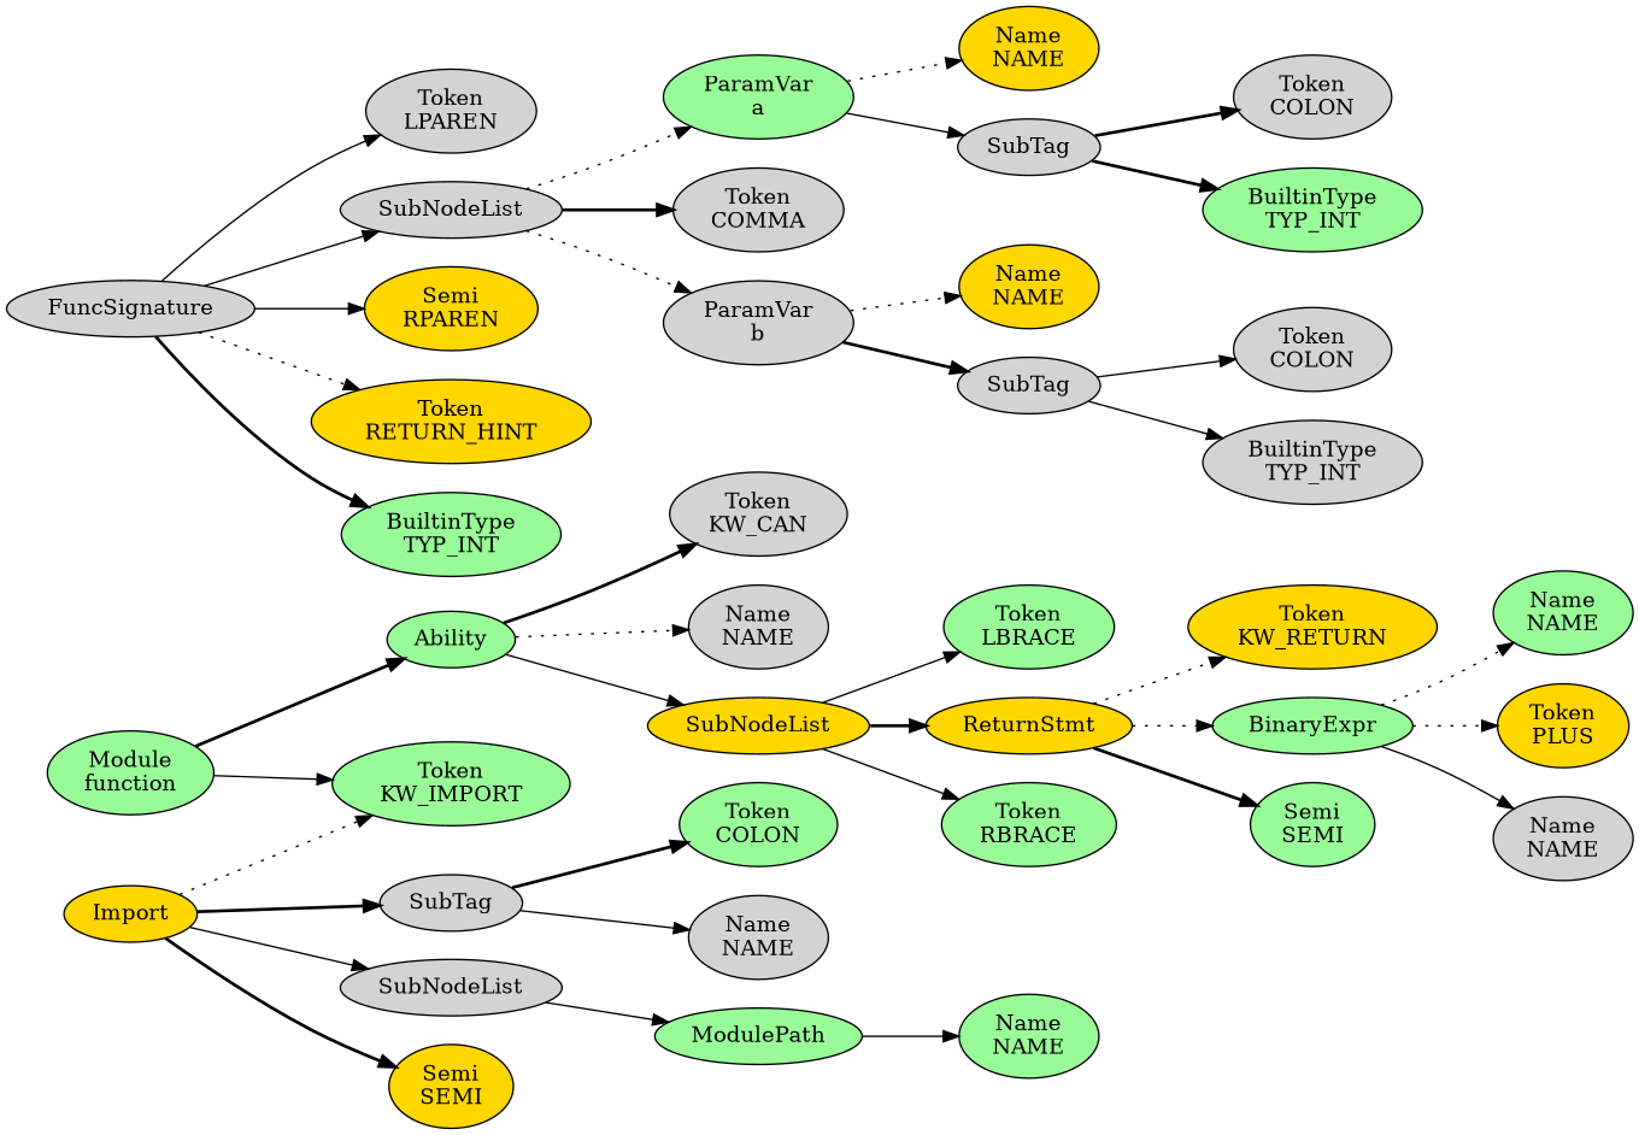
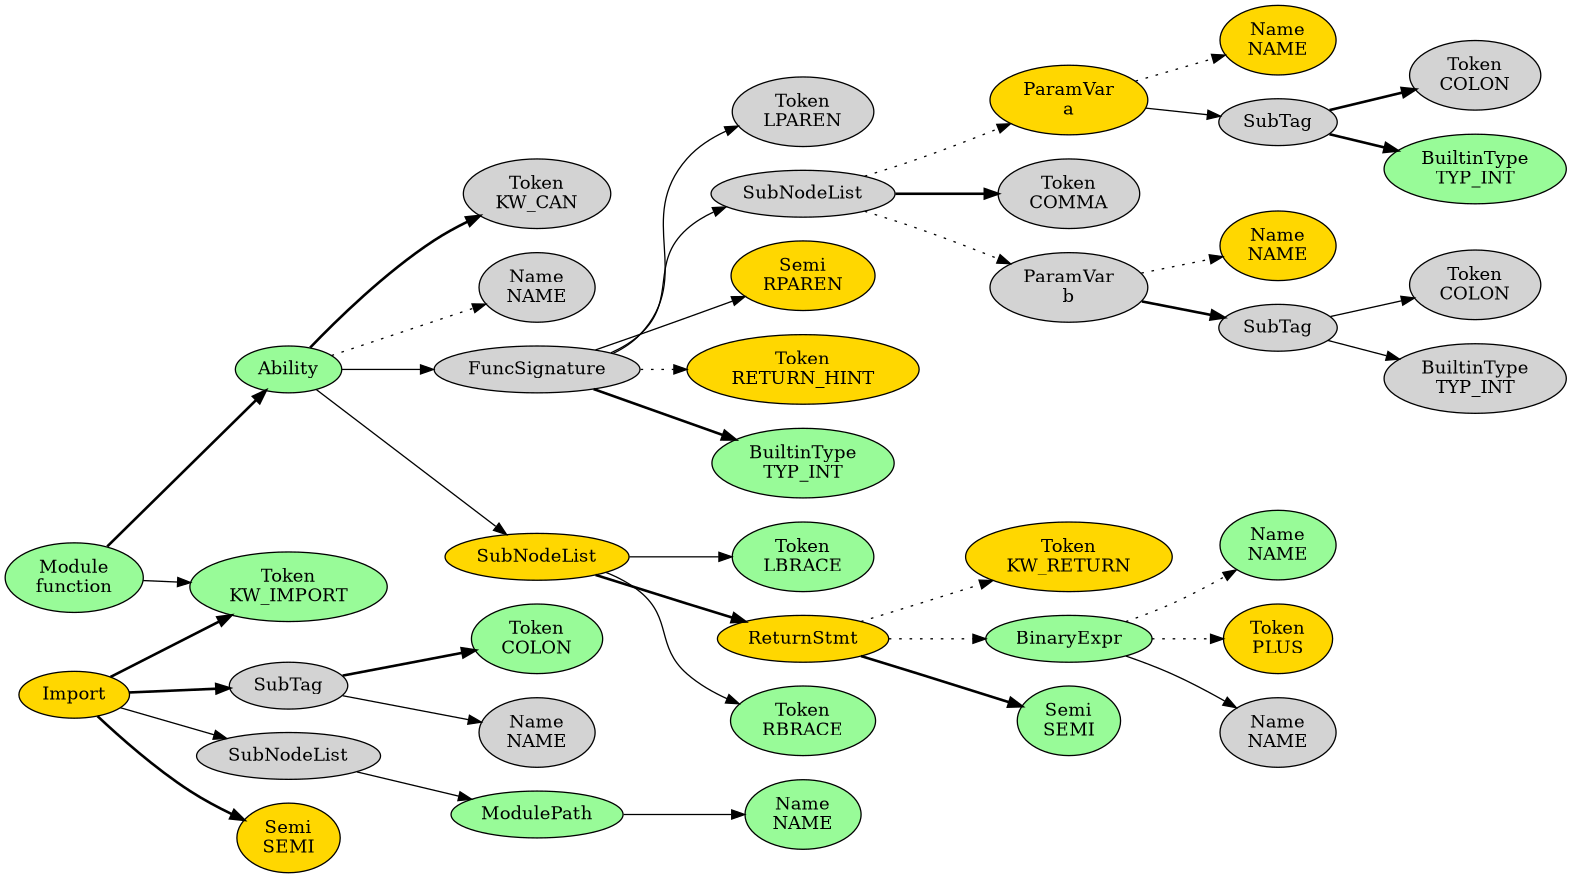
  digraph {
    rankdir=LR
    node [fillcolor=lightgrey style=filled]
    edge [style=solid]
    n1 [fillcolor=palegreen label="Module\nfunction"]
    n2 [fillcolor=palegreen label=Ability]
    n3 [fillcolor=palegreen label="Token\nKW_IMPORT"]
    n4 [fillcolor=gold label=Import]
    n5 [label=SubTag]
    n6 [label=SubNodeList]
    n7 [fillcolor=gold label="Semi\nSEMI"]
    n8 [label="Token\nKW_CAN"]
    n9 [label="Name\nNAME"]
    n10 [label=FuncSignature]
    n11 [fillcolor=gold label=SubNodeList]
    n12 [fillcolor=palegreen label="Token\nCOLON"]
    n13 [label="Name\nNAME"]
    n14 [fillcolor=palegreen label=ModulePath]
    n15 [fillcolor=palegreen label="Name\nNAME"]
    n16 [label="Token\nLPAREN"]
    n17 [label=SubNodeList]
    n18 [fillcolor=gold label="Semi\nRPAREN"]
    n19 [fillcolor=gold label="Token\nRETURN_HINT"]
    n20 [fillcolor=palegreen label="BuiltinType\nTYP_INT"]
    n21 [fillcolor=palegreen label="Token\nLBRACE"]
    n22 [fillcolor=gold label=ReturnStmt]
    n23 [fillcolor=palegreen label="Token\nRBRACE"]
-   n24 [fillcolor=palegreen label="ParamVar\na"]
+   n24 [fillcolor=gold label="ParamVar\na"]
    n25 [label="Token\nCOMMA"]
    n26 [label="ParamVar\nb"]
    n27 [fillcolor=gold label="Name\nNAME"]
    n28 [label=SubTag]
    n29 [fillcolor=gold label="Name\nNAME"]
    n30 [label=SubTag]
    n31 [label="Token\nCOLON"]
    n32 [fillcolor=palegreen label="BuiltinType\nTYP_INT"]
    n33 [label="Token\nCOLON"]
    n34 [label="BuiltinType\nTYP_INT"]
    n35 [fillcolor=gold label="Token\nKW_RETURN"]
    n36 [fillcolor=palegreen label=BinaryExpr]
    n37 [fillcolor=palegreen label="Semi\nSEMI"]
    n38 [fillcolor=palegreen label="Name\nNAME"]
    n39 [fillcolor=gold label="Token\nPLUS"]
    n40 [label="Name\nNAME"]
    n1 -> n2 [style=bold]
    n1 -> n3
    n2 -> n8 [style=bold]
    n2 -> n9 [style=dotted]
+   n2 -> n10
    n2 -> n11
-   n4 -> n3 [style=dotted]
+   n4 -> n3 [style=bold]
    n4 -> n5 [style=bold]
    n4 -> n6
    n4 -> n7 [style=bold]
    n5 -> n12 [style=bold]
    n5 -> n13
    n6 -> n14
    n10 -> n16
    n10 -> n17
    n10 -> n18
    n10 -> n19 [style=dotted]
    n10 -> n20 [style=bold]
    n11 -> n21
    n11 -> n22 [style=bold]
    n11 -> n23
    n14 -> n15
    n17 -> n24 [style=dotted]
    n17 -> n25 [style=bold]
    n17 -> n26 [style=dotted]
    n22 -> n35 [style=dotted]
    n22 -> n36 [style=dotted]
    n22 -> n37 [style=bold]
    n24 -> n27 [style=dotted]
    n24 -> n28
    n26 -> n29 [style=dotted]
    n26 -> n30 [style=bold]
    n28 -> n31 [style=bold]
    n28 -> n32 [style=bold]
    n30 -> n33
    n30 -> n34
    n36 -> n38 [style=dotted]
    n36 -> n39 [style=dotted]
    n36 -> n40
  }
